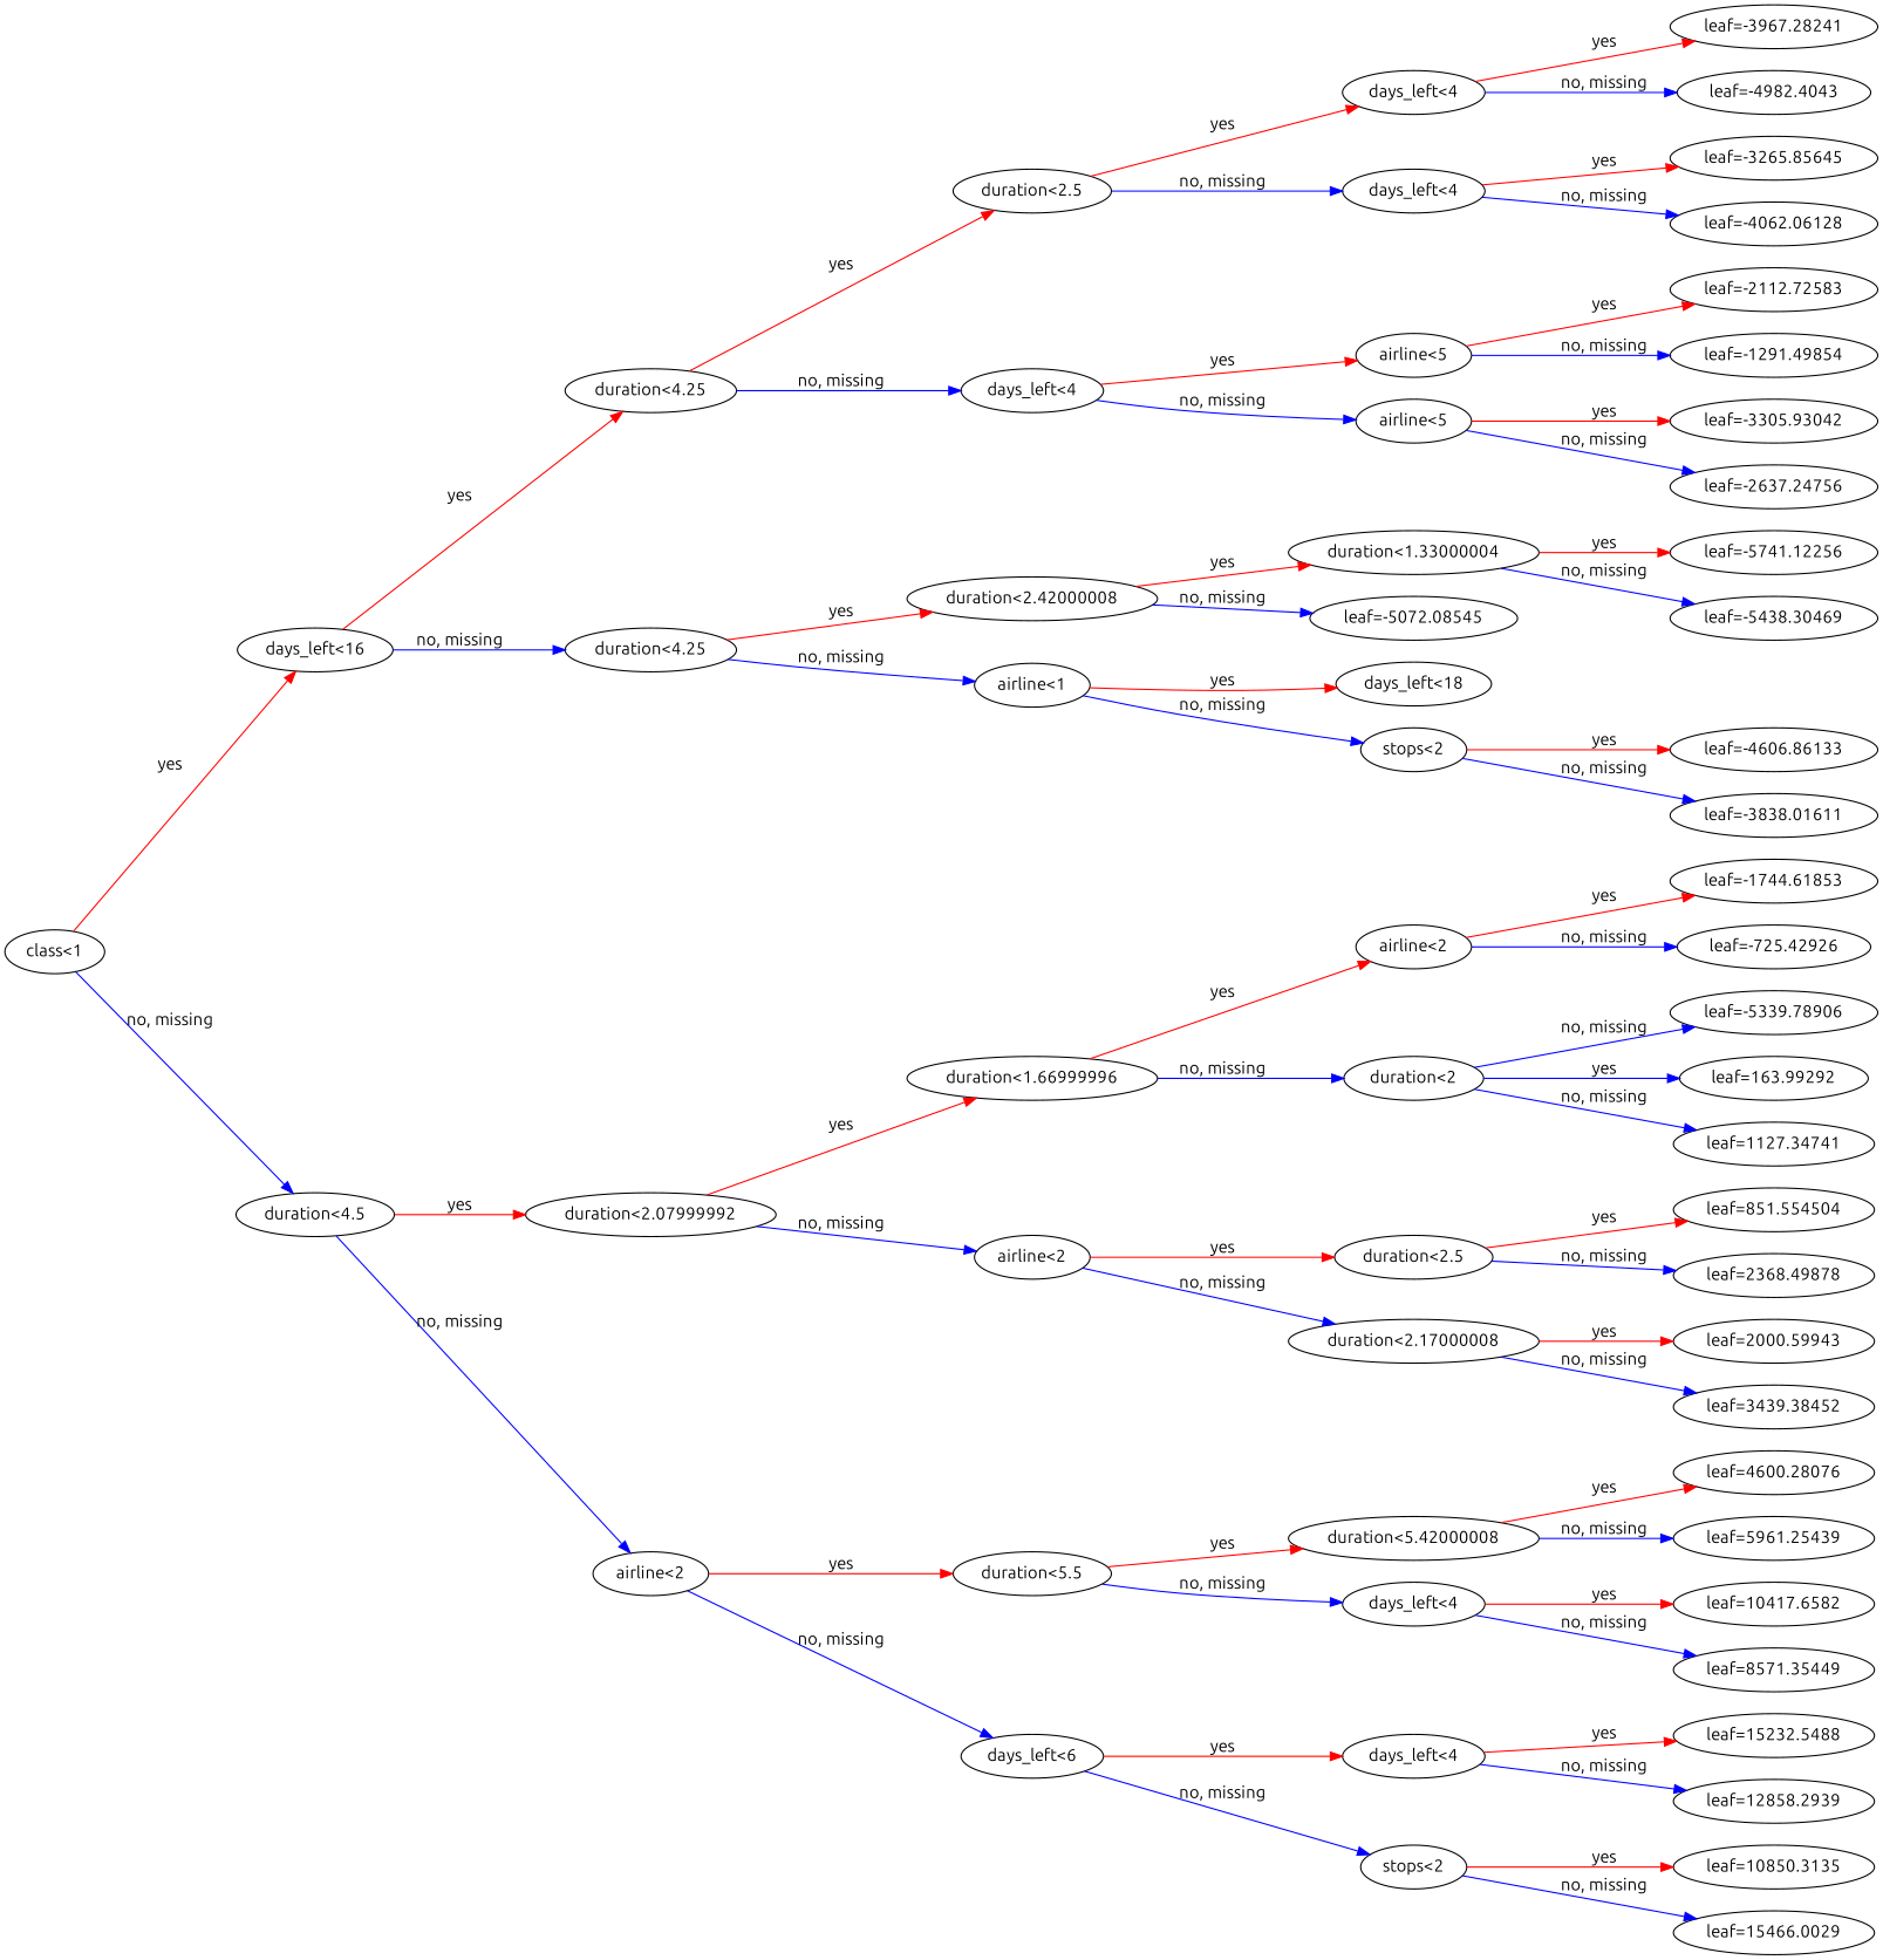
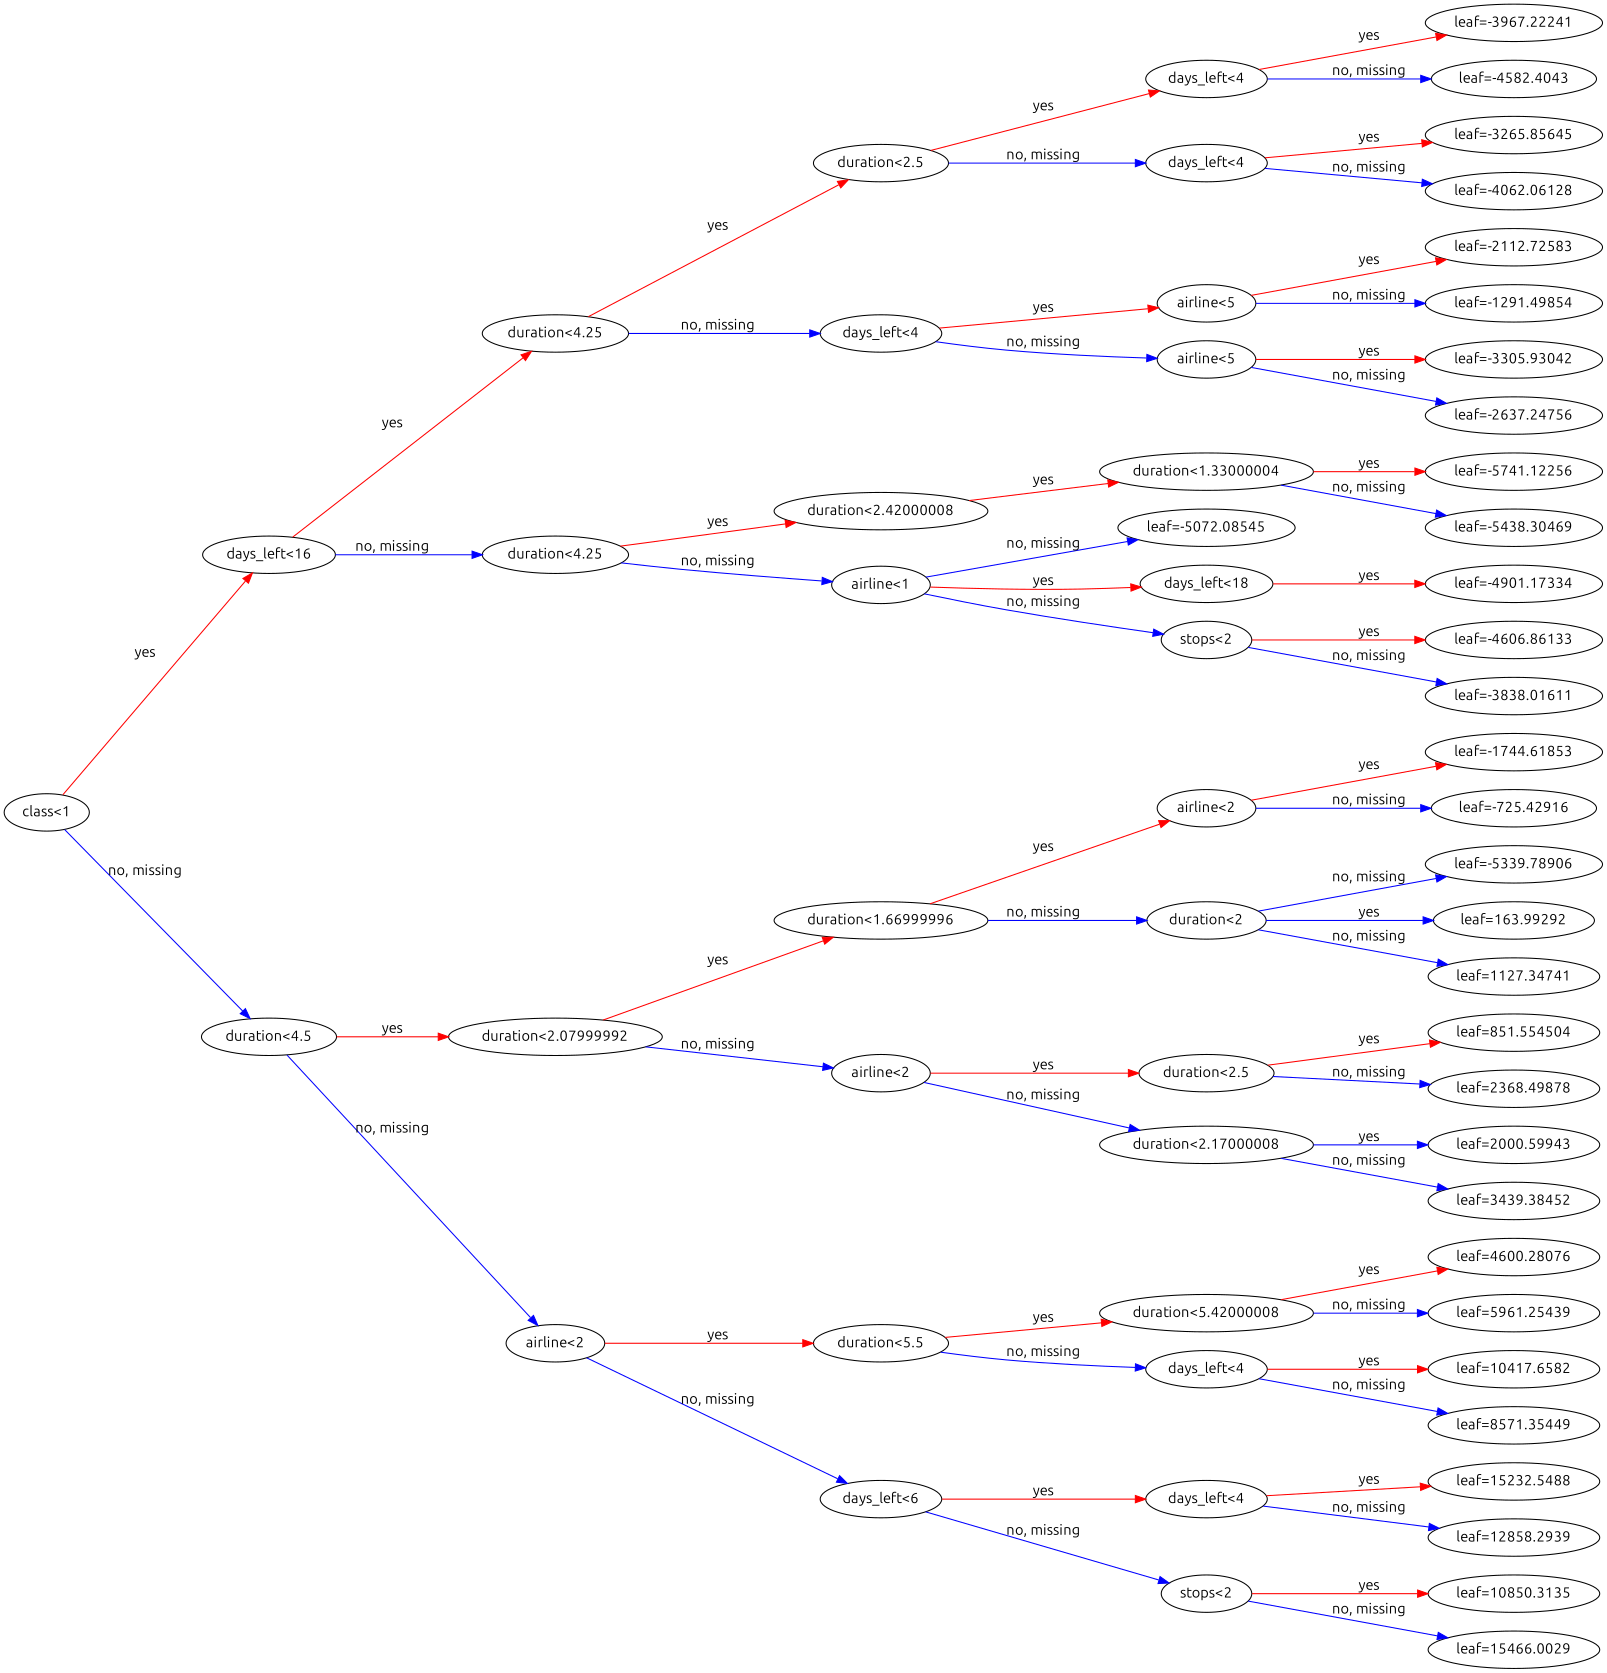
  digraph {
    fontname=Ubuntu
    rankdir=LR
    node [fontname=Ubuntu]
    edge [color="#0000FF" fontname=Ubuntu]
    n1 [label="class<1"]
    n2 [label="days_left<16"]
    n3 [label="duration<4.5"]
    n4 [label="duration<4.25"]
    n5 [label="duration<4.25"]
    n6 [label="duration<2.07999992"]
    n7 [label="airline<2"]
    n8 [label="duration<2.5"]
    n9 [label="days_left<4"]
    n10 [label="duration<2.42000008"]
    n11 [label="airline<1"]
    n12 [label="duration<1.66999996"]
    n13 [label="airline<2"]
    n14 [label="duration<5.5"]
    n15 [label="days_left<6"]
    n16 [label="days_left<4"]
    n17 [label="days_left<4"]
    n18 [label="airline<5"]
    n19 [label="airline<5"]
    n20 [label="duration<1.33000004"]
    n21 [label="leaf=-5072.08545"]
    n22 [label="days_left<18"]
    n23 [label="stops<2"]
-   n24 [label="leaf=-3967.28241"]
-   n25 [label="leaf=-4982.4043"]
+   n24 [label="leaf=-3967.22241"]
+   n25 [label="leaf=-4582.4043"]
    n26 [label="leaf=-3265.85645"]
    n27 [label="leaf=-4062.06128"]
    n28 [label="leaf=-2112.72583"]
    n29 [label="leaf=-1291.49854"]
    n30 [label="leaf=-3305.93042"]
    n31 [label="leaf=-2637.24756"]
    n32 [label="leaf=-5741.12256"]
    n33 [label="leaf=-5438.30469"]
+   n34 [label="leaf=-4901.17334"]
    n35 [label="leaf=-4606.86133"]
    n36 [label="leaf=-3838.01611"]
    n37 [label="leaf=-5339.78906"]
    n38 [label="airline<2"]
    n39 [label="duration<2"]
    n40 [label="duration<2.5"]
    n41 [label="duration<2.17000008"]
    n42 [label="duration<5.42000008"]
    n43 [label="days_left<4"]
    n44 [label="days_left<4"]
    n45 [label="stops<2"]
    n46 [label="leaf=-1744.61853"]
-   n47 [label="leaf=-725.42926"]
+   n47 [label="leaf=-725.42916"]
    n48 [label="leaf=163.99292"]
    n49 [label="leaf=1127.34741"]
    n50 [label="leaf=851.554504"]
    n51 [label="leaf=2368.49878"]
    n52 [label="leaf=2000.59943"]
    n53 [label="leaf=3439.38452"]
    n54 [label="leaf=4600.28076"]
    n55 [label="leaf=5961.25439"]
    n56 [label="leaf=10417.6582"]
    n57 [label="leaf=8571.35449"]
    n58 [label="leaf=15232.5488"]
    n59 [label="leaf=12858.2939"]
    n60 [label="leaf=10850.3135"]
    n61 [label="leaf=15466.0029"]
    n1 -> n2 [color="#FF0000" label=yes]
    n1 -> n3 [label="no, missing"]
    n2 -> n4 [color="#FF0000" label=yes]
    n2 -> n5 [label="no, missing"]
    n3 -> n6 [color="#FF0000" label=yes]
    n3 -> n7 [label="no, missing"]
    n4 -> n8 [color="#FF0000" label=yes]
    n4 -> n9 [label="no, missing"]
    n5 -> n10 [color="#FF0000" label=yes]
    n5 -> n11 [label="no, missing"]
    n6 -> n12 [color="#FF0000" label=yes]
    n6 -> n13 [label="no, missing"]
    n7 -> n14 [color="#FF0000" label=yes]
    n7 -> n15 [label="no, missing"]
    n8 -> n16 [color="#FF0000" label=yes]
    n8 -> n17 [label="no, missing"]
    n9 -> n18 [color="#FF0000" label=yes]
    n9 -> n19 [label="no, missing"]
    n10 -> n20 [color="#FF0000" label=yes]
-   n10 -> n21 [label="no, missing"]
+   n11 -> n21 [label="no, missing"]
    n11 -> n22 [color="#FF0000" label=yes]
    n11 -> n23 [label="no, missing"]
    n12 -> n38 [color="#FF0000" label=yes]
    n12 -> n39 [label="no, missing"]
    n13 -> n40 [color="#FF0000" label=yes]
    n13 -> n41 [label="no, missing"]
    n14 -> n42 [color="#FF0000" label=yes]
    n14 -> n43 [label="no, missing"]
    n15 -> n44 [color="#FF0000" label=yes]
    n15 -> n45 [label="no, missing"]
    n16 -> n24 [color="#FF0000" label=yes]
    n16 -> n25 [label="no, missing"]
    n17 -> n26 [color="#FF0000" label=yes]
    n17 -> n27 [label="no, missing"]
    n18 -> n28 [color="#FF0000" label=yes]
    n18 -> n29 [label="no, missing"]
    n19 -> n30 [color="#FF0000" label=yes]
    n19 -> n31 [label="no, missing"]
    n20 -> n32 [color="#FF0000" label=yes]
    n20 -> n33 [label="no, missing"]
+   n22 -> n34 [color="#FF0000" label=yes]
    n23 -> n35 [color="#FF0000" label=yes]
    n23 -> n36 [label="no, missing"]
    n38 -> n46 [color="#FF0000" label=yes]
    n38 -> n47 [label="no, missing"]
    n39 -> n37 [label="no, missing"]
    n39 -> n48 [label=yes]
    n39 -> n49 [label="no, missing"]
    n40 -> n50 [color="#FF0000" label=yes]
    n40 -> n51 [label="no, missing"]
-   n41 -> n52 [color="#FF0000" label=yes]
+   n41 -> n52 [label=yes]
    n41 -> n53 [label="no, missing"]
    n42 -> n54 [color="#FF0000" label=yes]
    n42 -> n55 [label="no, missing"]
    n43 -> n56 [color="#FF0000" label=yes]
    n43 -> n57 [label="no, missing"]
    n44 -> n58 [color="#FF0000" label=yes]
    n44 -> n59 [label="no, missing"]
    n45 -> n60 [color="#FF0000" label=yes]
    n45 -> n61 [label="no, missing"]
  }
